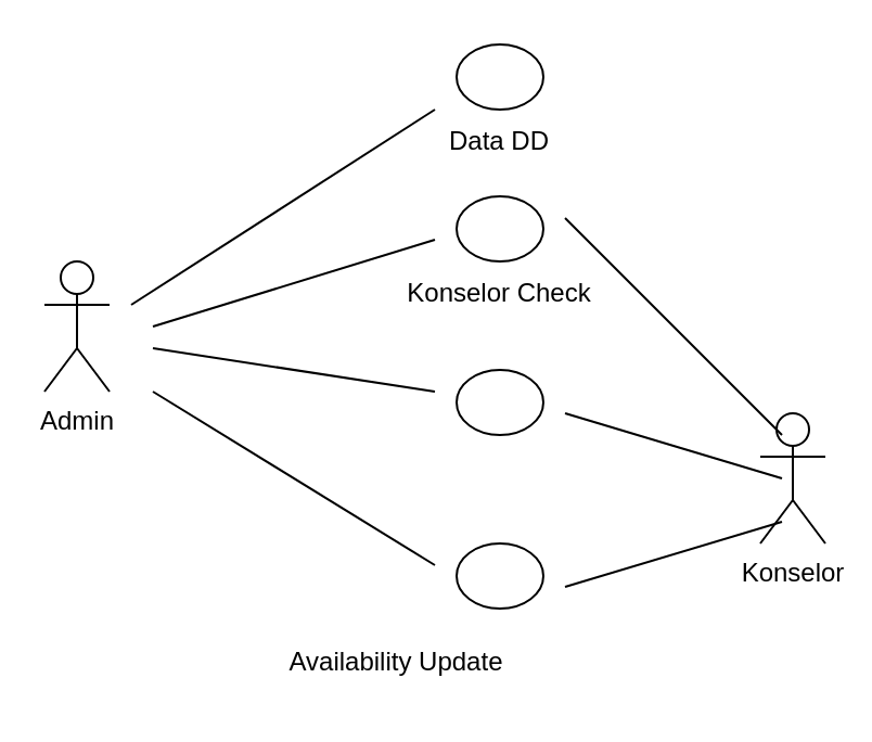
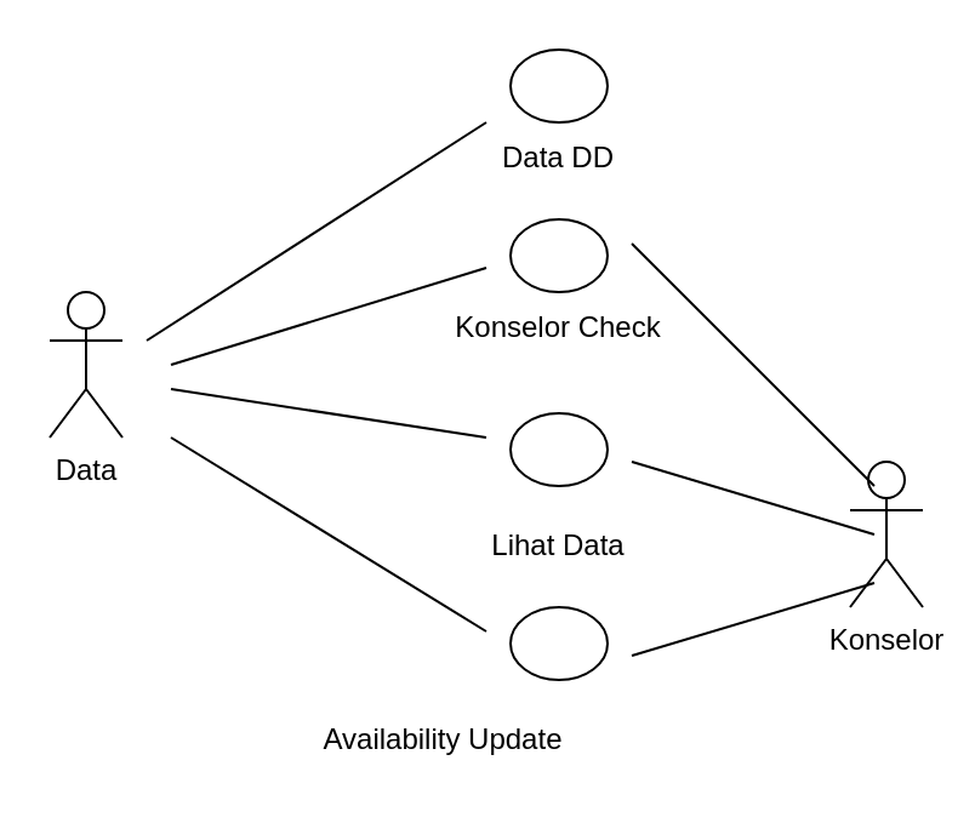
  <mxCell id="0" />
  <mxCell id="1" parent="0" />
- <mxCell id="2" value="Admin" style="shape=umlActor;verticalLabelPosition=bottom;verticalAlign=top;html=1;outlineConnect=0;" vertex="1" parent="1"><mxGeometry x="20" y="120" width="30" height="60" as="geometry" /></mxCell>
+ <mxCell id="2" value="Data" style="shape=umlActor;verticalLabelPosition=bottom;verticalAlign=top;html=1;outlineConnect=0;" vertex="1" parent="1"><mxGeometry x="20" y="120" width="30" height="60" as="geometry" /></mxCell>
  <mxCell id="3" value="" style="ellipse;whiteSpace=wrap;html=1;" vertex="1" parent="1"><mxGeometry x="210" y="20" width="40" height="30" as="geometry" /></mxCell>
  <mxCell id="4" value="Data DD" style="text;html=1;strokeColor=none;fillColor=none;align=center;verticalAlign=middle;whiteSpace=wrap;rounded=0;" vertex="1" parent="1"><mxGeometry x="200" y="50" width="60" height="30" as="geometry" /></mxCell>
  <mxCell id="5" value="" style="ellipse;whiteSpace=wrap;html=1;" vertex="1" parent="1"><mxGeometry x="210" y="90" width="40" height="30" as="geometry" /></mxCell>
  <mxCell id="6" value="Konselor Check" style="text;html=1;strokeColor=none;fillColor=none;align=center;verticalAlign=middle;whiteSpace=wrap;rounded=0;" vertex="1" parent="1"><mxGeometry x="180" y="120" width="100" height="30" as="geometry" /></mxCell>
  <mxCell id="7" value="" style="ellipse;whiteSpace=wrap;html=1;" vertex="1" parent="1"><mxGeometry x="210" y="170" width="40" height="30" as="geometry" /></mxCell>
+ <mxCell id="8" value="Lihat Data" style="text;html=1;strokeColor=none;fillColor=none;align=center;verticalAlign=middle;whiteSpace=wrap;rounded=0;" vertex="1" parent="1"><mxGeometry x="185" y="210" width="90" height="30" as="geometry" /></mxCell>
  <mxCell id="9" value="" style="ellipse;whiteSpace=wrap;html=1;" vertex="1" parent="1"><mxGeometry x="210" y="250" width="40" height="30" as="geometry" /></mxCell>
  <mxCell id="10" value="Availability Update" style="text;html=1;strokeColor=none;fillColor=none;align=center;verticalAlign=middle;whiteSpace=wrap;rounded=0;" vertex="1" parent="1"><mxGeometry x="125" y="290" width="115" height="30" as="geometry" /></mxCell>
  <mxCell id="11" value="" style="endArrow=none;html=1;rounded=0;entryX=0;entryY=0;entryDx=0;entryDy=0;" edge="1" parent="1" target="4"><mxGeometry width="50" height="50" relative="1" as="geometry"><mxPoint x="60" y="140" as="sourcePoint" /><mxPoint x="160" y="130" as="targetPoint" /></mxGeometry></mxCell>
  <mxCell id="12" value="" style="endArrow=none;html=1;rounded=0;" edge="1" parent="1"><mxGeometry width="50" height="50" relative="1" as="geometry"><mxPoint x="70" y="150" as="sourcePoint" /><mxPoint x="200" y="110" as="targetPoint" /></mxGeometry></mxCell>
  <mxCell id="13" value="" style="endArrow=none;html=1;rounded=0;" edge="1" parent="1"><mxGeometry width="50" height="50" relative="1" as="geometry"><mxPoint x="70" y="160" as="sourcePoint" /><mxPoint x="200" y="180" as="targetPoint" /></mxGeometry></mxCell>
  <mxCell id="14" value="" style="endArrow=none;html=1;rounded=0;" edge="1" parent="1"><mxGeometry width="50" height="50" relative="1" as="geometry"><mxPoint x="70" y="180" as="sourcePoint" /><mxPoint x="200" y="260" as="targetPoint" /></mxGeometry></mxCell>
  <mxCell id="15" value="Konselor" style="shape=umlActor;verticalLabelPosition=bottom;verticalAlign=top;html=1;outlineConnect=0;" vertex="1" parent="1"><mxGeometry x="350" y="190" width="30" height="60" as="geometry" /></mxCell>
  <mxCell id="16" value="" style="endArrow=none;html=1;rounded=0;" edge="1" parent="1"><mxGeometry width="50" height="50" relative="1" as="geometry"><mxPoint x="360" y="200" as="sourcePoint" /><mxPoint x="260" y="100" as="targetPoint" /></mxGeometry></mxCell>
  <mxCell id="17" value="" style="endArrow=none;html=1;rounded=0;" edge="1" parent="1"><mxGeometry width="50" height="50" relative="1" as="geometry"><mxPoint x="260" y="190" as="sourcePoint" /><mxPoint x="360" y="220" as="targetPoint" /></mxGeometry></mxCell>
  <mxCell id="18" value="" style="endArrow=none;html=1;rounded=0;" edge="1" parent="1"><mxGeometry width="50" height="50" relative="1" as="geometry"><mxPoint x="260" y="270" as="sourcePoint" /><mxPoint x="360" y="240" as="targetPoint" /></mxGeometry></mxCell>
